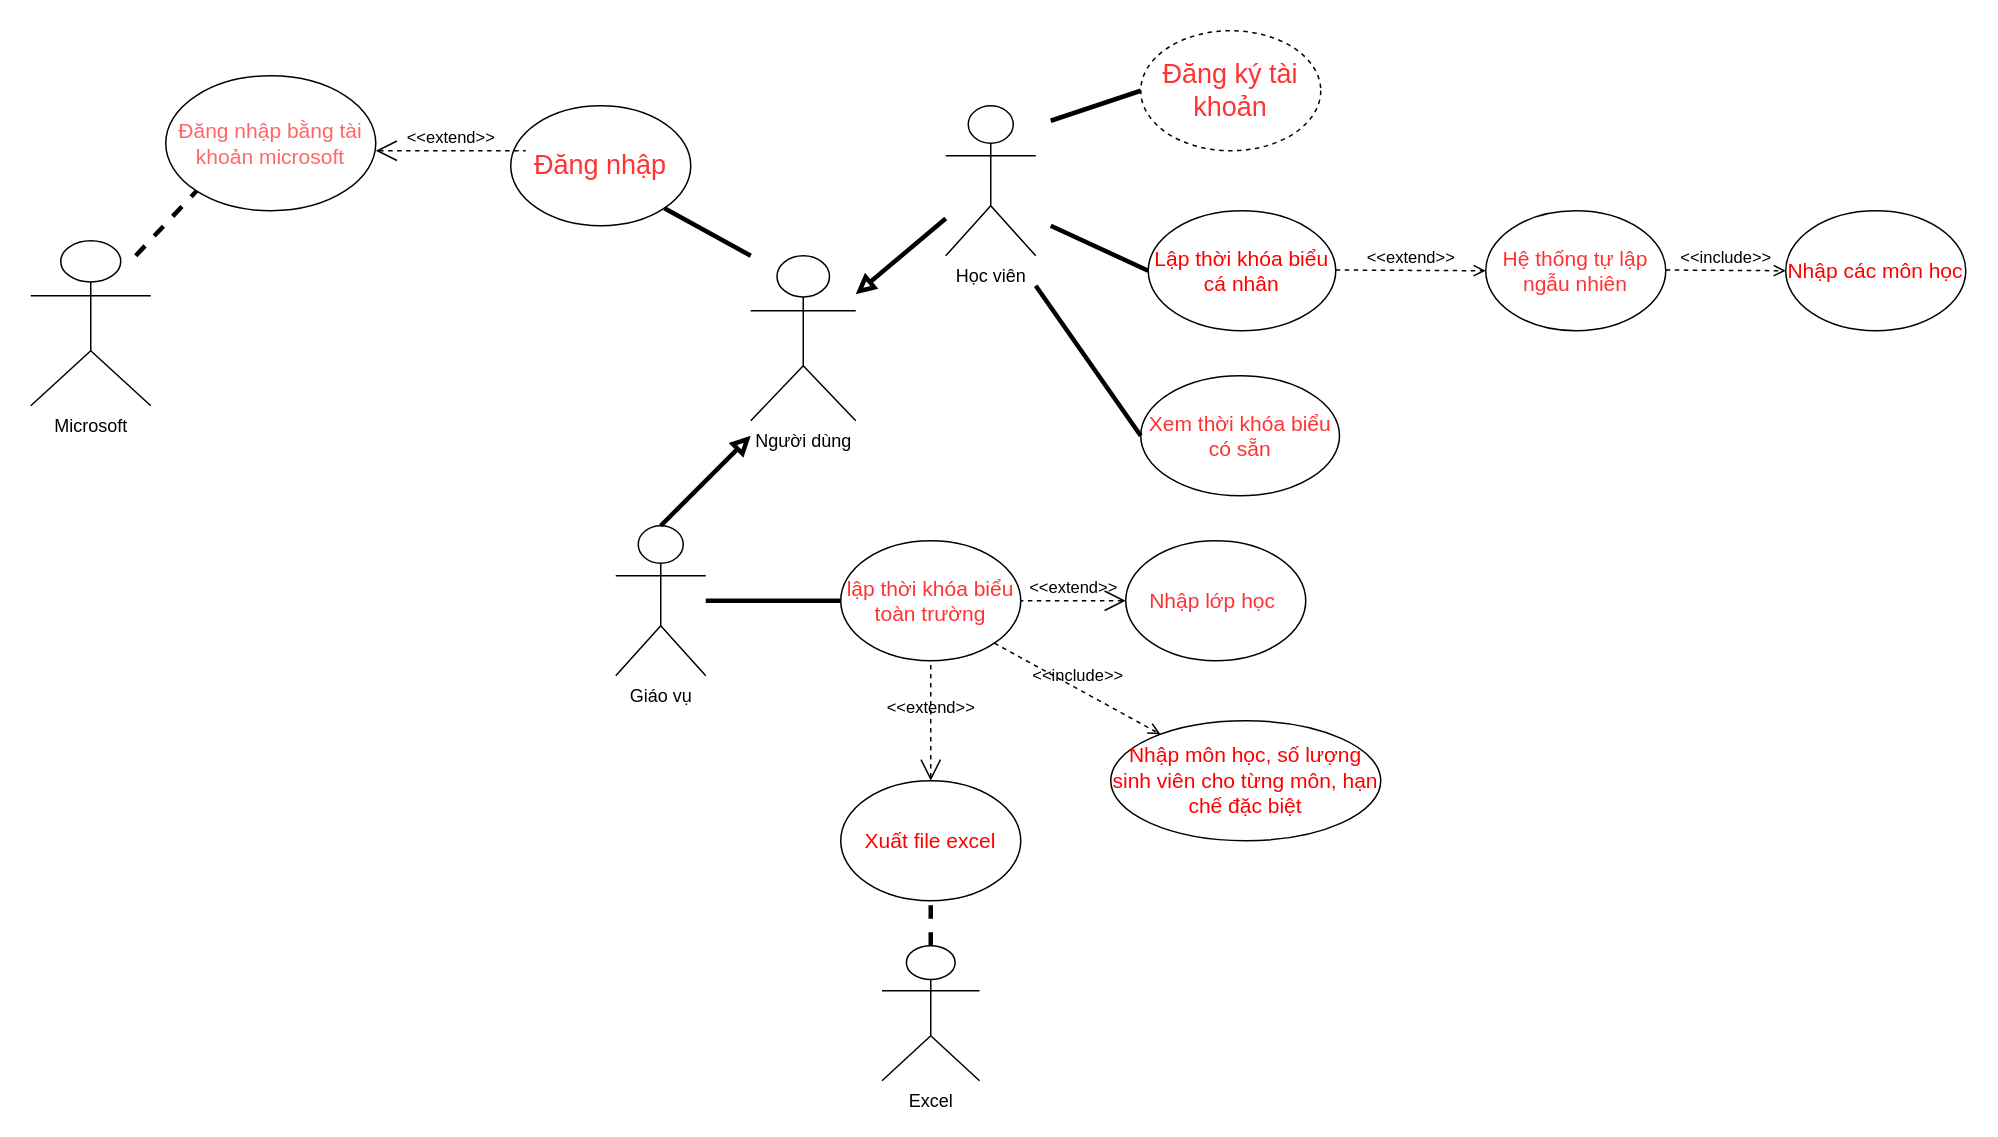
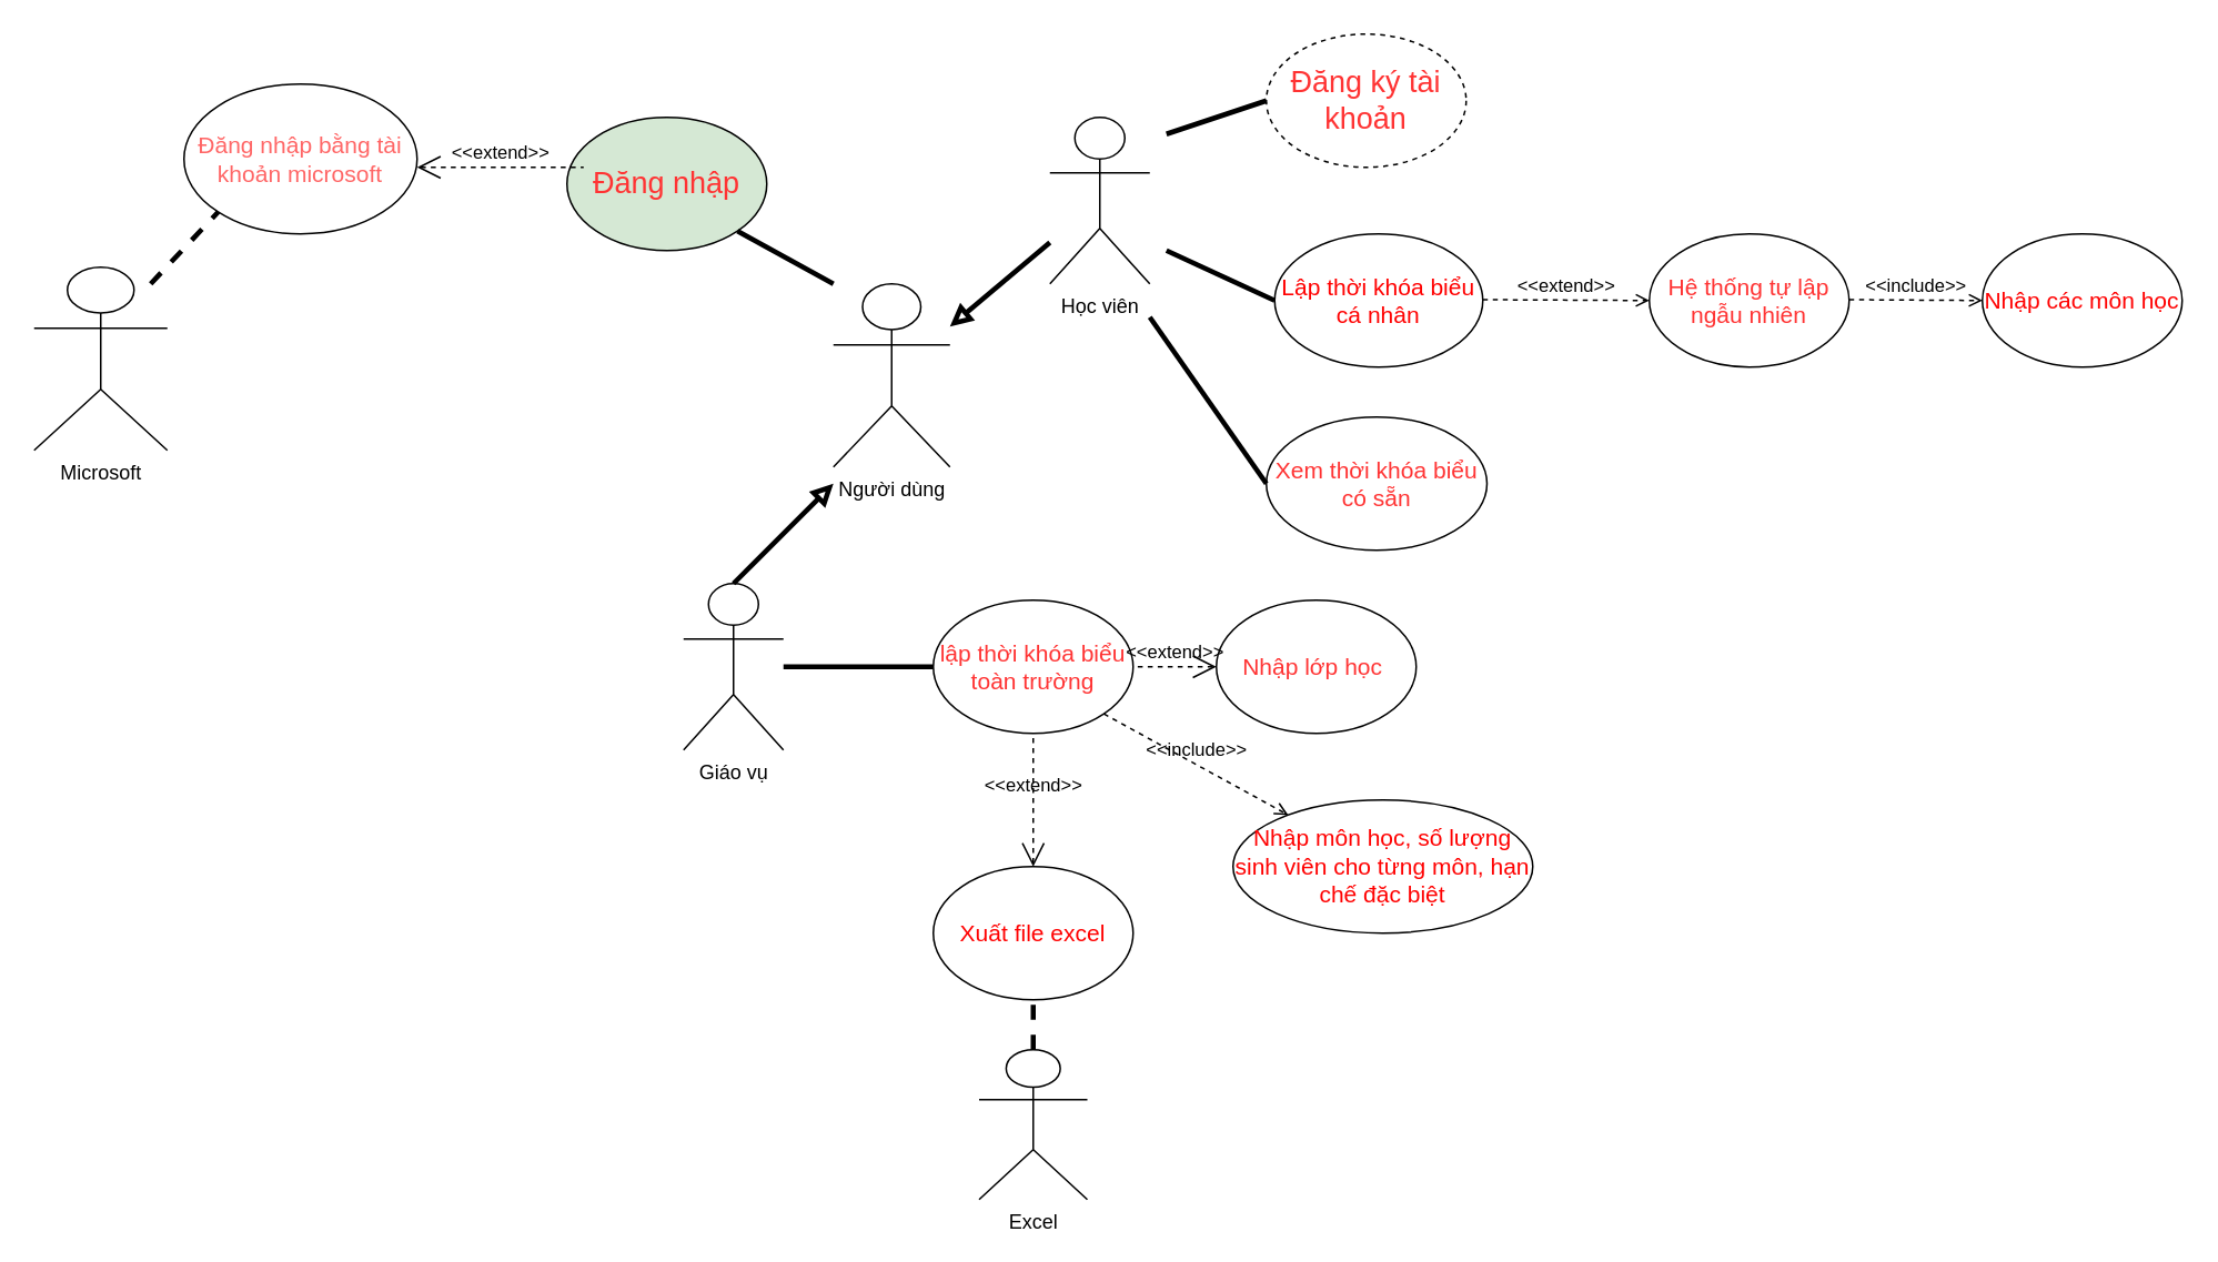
  <mxCell id="0" />
  <mxCell id="1" parent="0" />
  <mxCell id="2" value="Người dùng" style="shape=umlActor;verticalLabelPosition=bottom;verticalAlign=top;html=1;outlineConnect=0;" vertex="1" parent="1"><mxGeometry x="500" y="170" width="70" height="110" as="geometry" /></mxCell>
  <mxCell id="3" value="Giáo vụ" style="shape=umlActor;verticalLabelPosition=bottom;verticalAlign=top;html=1;outlineConnect=0;" vertex="1" parent="1"><mxGeometry x="410" y="350" width="60" height="100" as="geometry" /></mxCell>
  <mxCell id="4" value="Học viên" style="shape=umlActor;verticalLabelPosition=bottom;verticalAlign=top;html=1;outlineConnect=0;" vertex="1" parent="1"><mxGeometry x="630" y="70" width="60" height="100" as="geometry" /></mxCell>
- <mxCell id="5" value="&lt;font style=&quot;color: rgb(255, 51, 51); font-size: 18px;&quot;&gt;Đăng nhập&lt;/font&gt;" style="ellipse;whiteSpace=wrap;html=1;" vertex="1" parent="1"><mxGeometry x="340" y="70" width="120" height="80" as="geometry" /></mxCell>
+ <mxCell id="5" value="&lt;font style=&quot;color: rgb(255, 51, 51); font-size: 18px;&quot;&gt;Đăng nhập&lt;/font&gt;" style="ellipse;whiteSpace=wrap;html=1;fillColor=#d5e8d4;" vertex="1" parent="1"><mxGeometry x="340" y="70" width="120" height="80" as="geometry" /></mxCell>
  <mxCell id="6" value="" style="endArrow=none;html=1;rounded=0;exitX=1;exitY=1;exitDx=0;exitDy=0;strokeWidth=3;" edge="1" parent="1" source="5"><mxGeometry width="50" height="50" relative="1" as="geometry"><mxPoint x="800" y="340" as="sourcePoint" /><mxPoint x="500" y="170" as="targetPoint" /></mxGeometry></mxCell>
  <mxCell id="7" value="" style="endArrow=block;html=1;rounded=0;exitX=0.5;exitY=0;exitDx=0;exitDy=0;exitPerimeter=0;endFill=0;strokeWidth=3;" edge="1" parent="1" source="3"><mxGeometry width="50" height="50" relative="1" as="geometry"><mxPoint x="800" y="340" as="sourcePoint" /><mxPoint x="500" y="290" as="targetPoint" /></mxGeometry></mxCell>
  <mxCell id="8" value="" style="endArrow=block;html=1;rounded=0;endFill=0;strokeWidth=3;" edge="1" parent="1" source="4" target="2"><mxGeometry width="50" height="50" relative="1" as="geometry"><mxPoint x="450" y="360" as="sourcePoint" /><mxPoint x="570" y="300" as="targetPoint" /></mxGeometry></mxCell>
  <mxCell id="9" value="&lt;font style=&quot;color: rgb(255, 51, 51); font-size: 18px;&quot;&gt;Đăng ký tài khoản&lt;/font&gt;" style="ellipse;whiteSpace=wrap;html=1;dashed=1;" vertex="1" parent="1"><mxGeometry x="760" y="20" width="120" height="80" as="geometry" /></mxCell>
  <mxCell id="10" value="" style="endArrow=none;html=1;rounded=0;exitX=0;exitY=0.5;exitDx=0;exitDy=0;strokeWidth=3;" edge="1" parent="1" source="9"><mxGeometry width="50" height="50" relative="1" as="geometry"><mxPoint x="452" y="148" as="sourcePoint" /><mxPoint x="700" y="80" as="targetPoint" /></mxGeometry></mxCell>
  <mxCell id="11" value="&amp;lt;&amp;lt;extend&amp;gt;&amp;gt;" style="edgeStyle=none;html=1;startArrow=open;endArrow=none;startSize=12;verticalAlign=bottom;dashed=1;labelBackgroundColor=none;rounded=0;" edge="1" parent="1"><mxGeometry width="160" relative="1" as="geometry"><mxPoint x="250" y="100" as="sourcePoint" /><mxPoint x="350" y="100" as="targetPoint" /></mxGeometry></mxCell>
  <mxCell id="12" value="&lt;font style=&quot;font-size: 14px; color: rgb(255, 102, 102);&quot;&gt;Đăng nhập bằng tài khoản microsoft&lt;/font&gt;" style="ellipse;whiteSpace=wrap;html=1;" vertex="1" parent="1"><mxGeometry x="110" y="50" width="140" height="90" as="geometry" /></mxCell>
  <mxCell id="13" value="&lt;font style=&quot;font-size: 14px; color: rgb(255, 0, 0);&quot;&gt;Lập thời khóa biểu cá nhân&lt;/font&gt;" style="ellipse;whiteSpace=wrap;html=1;" vertex="1" parent="1"><mxGeometry x="765" y="140" width="125" height="80" as="geometry" /></mxCell>
  <mxCell id="14" value="" style="endArrow=none;html=1;rounded=0;strokeWidth=3;exitX=0;exitY=0.5;exitDx=0;exitDy=0;" edge="1" parent="1" source="13"><mxGeometry width="50" height="50" relative="1" as="geometry"><mxPoint x="760" y="170" as="sourcePoint" /><mxPoint x="700" y="150" as="targetPoint" /></mxGeometry></mxCell>
  <mxCell id="15" value="&lt;font style=&quot;font-size: 14px; color: rgb(255, 51, 51);&quot;&gt;Xem thời khóa biểu có sẵn&lt;/font&gt;" style="ellipse;whiteSpace=wrap;html=1;" vertex="1" parent="1"><mxGeometry x="760" y="250" width="132.5" height="80" as="geometry" /></mxCell>
  <mxCell id="16" value="" style="endArrow=none;html=1;rounded=0;strokeWidth=3;exitX=0;exitY=0.5;exitDx=0;exitDy=0;" edge="1" parent="1" source="15"><mxGeometry width="50" height="50" relative="1" as="geometry"><mxPoint x="775" y="190" as="sourcePoint" /><mxPoint x="690" y="190" as="targetPoint" /></mxGeometry></mxCell>
  <mxCell id="17" value="&amp;lt;&amp;lt;extend&amp;gt;&amp;gt;" style="html=1;verticalAlign=bottom;labelBackgroundColor=none;endArrow=open;endFill=0;dashed=1;rounded=0;" edge="1" parent="1"><mxGeometry width="160" relative="1" as="geometry"><mxPoint x="890" y="179.5" as="sourcePoint" /><mxPoint x="990" y="180" as="targetPoint" /></mxGeometry></mxCell>
  <mxCell id="18" value="Microsoft" style="shape=umlActor;verticalLabelPosition=bottom;verticalAlign=top;html=1;outlineConnect=0;" vertex="1" parent="1"><mxGeometry x="20" y="160" width="80" height="110" as="geometry" /></mxCell>
  <mxCell id="19" value="" style="endArrow=none;html=1;rounded=0;entryX=0;entryY=1;entryDx=0;entryDy=0;strokeWidth=3;dashed=1;" edge="1" parent="1" target="12"><mxGeometry width="50" height="50" relative="1" as="geometry"><mxPoint x="90" y="170" as="sourcePoint" /><mxPoint x="380" y="240" as="targetPoint" /></mxGeometry></mxCell>
  <mxCell id="20" value="&lt;font style=&quot;font-size: 14px; color: rgb(255, 51, 51);&quot;&gt;Hệ thống tự lập ngẫu nhiên&lt;/font&gt;" style="ellipse;whiteSpace=wrap;html=1;" vertex="1" parent="1"><mxGeometry x="990" y="140" width="120" height="80" as="geometry" /></mxCell>
  <mxCell id="21" value="&amp;lt;&amp;lt;include&amp;gt;&amp;gt;" style="html=1;verticalAlign=bottom;labelBackgroundColor=none;endArrow=open;endFill=0;dashed=1;rounded=0;" edge="1" parent="1"><mxGeometry width="160" relative="1" as="geometry"><mxPoint x="1110" y="179.5" as="sourcePoint" /><mxPoint x="1190" y="180" as="targetPoint" /></mxGeometry></mxCell>
  <mxCell id="22" value="&lt;font style=&quot;color: rgb(255, 0, 0); font-size: 14px;&quot;&gt;Nhập các môn học&lt;/font&gt;" style="ellipse;whiteSpace=wrap;html=1;" vertex="1" parent="1"><mxGeometry x="1190" y="140" width="120" height="80" as="geometry" /></mxCell>
  <mxCell id="23" value="" style="endArrow=none;html=1;rounded=0;strokeWidth=3;" edge="1" parent="1" source="3" target="24"><mxGeometry width="50" height="50" relative="1" as="geometry"><mxPoint x="600" y="370" as="sourcePoint" /><mxPoint x="480" y="400" as="targetPoint" /></mxGeometry></mxCell>
  <mxCell id="24" value="&lt;font style=&quot;color: rgb(255, 51, 51); font-size: 14px;&quot;&gt;lập thời khóa biểu toàn trường&lt;/font&gt;" style="ellipse;whiteSpace=wrap;html=1;" vertex="1" parent="1"><mxGeometry x="560" y="360" width="120" height="80" as="geometry" /></mxCell>
- <mxCell id="25" value="&lt;font style=&quot;color: rgb(255, 51, 51); font-size: 14px;&quot;&gt;Nhập lớp học&amp;nbsp;&lt;/font&gt;" style="ellipse;whiteSpace=wrap;html=1;" vertex="1" parent="1"><mxGeometry x="750" y="360" width="120" height="80" as="geometry" /></mxCell>
+ <mxCell id="25" value="&lt;font style=&quot;color: rgb(255, 51, 51); font-size: 14px;&quot;&gt;Nhập lớp học&amp;nbsp;&lt;/font&gt;" style="ellipse;whiteSpace=wrap;html=1;" vertex="1" parent="1"><mxGeometry x="730" y="360" width="120" height="80" as="geometry" /></mxCell>
  <mxCell id="26" value="&amp;lt;&amp;lt;extend&amp;gt;&amp;gt;" style="edgeStyle=none;html=1;startArrow=open;endArrow=none;startSize=12;verticalAlign=bottom;dashed=1;labelBackgroundColor=none;rounded=0;entryX=1;entryY=0.5;entryDx=0;entryDy=0;exitX=0;exitY=0.5;exitDx=0;exitDy=0;" edge="1" parent="1" source="25" target="24"><mxGeometry width="160" relative="1" as="geometry"><mxPoint x="260" y="110" as="sourcePoint" /><mxPoint x="360" y="110" as="targetPoint" /></mxGeometry></mxCell>
  <mxCell id="27" value="&amp;lt;&amp;lt;include&amp;gt;&amp;gt;" style="html=1;verticalAlign=bottom;labelBackgroundColor=none;endArrow=open;endFill=0;dashed=1;rounded=0;exitX=1;exitY=1;exitDx=0;exitDy=0;" edge="1" parent="1" source="24" target="28"><mxGeometry width="160" relative="1" as="geometry"><mxPoint x="530" y="360" as="sourcePoint" /><mxPoint x="750" y="470" as="targetPoint" /></mxGeometry></mxCell>
  <mxCell id="28" value="&lt;font style=&quot;color: rgb(255, 0, 0); font-size: 14px;&quot;&gt;Nhập môn học, số lượng sinh viên cho từng môn, hạn chế đặc biệt&lt;/font&gt;" style="ellipse;whiteSpace=wrap;html=1;" vertex="1" parent="1"><mxGeometry x="740" y="480" width="180" height="80" as="geometry" /></mxCell>
  <mxCell id="29" value="&amp;lt;&amp;lt;extend&amp;gt;&amp;gt;" style="edgeStyle=none;html=1;startArrow=open;endArrow=none;startSize=12;verticalAlign=bottom;dashed=1;labelBackgroundColor=none;rounded=0;entryX=0.5;entryY=1;entryDx=0;entryDy=0;" edge="1" parent="1" target="24"><mxGeometry width="160" relative="1" as="geometry"><mxPoint x="620" y="520" as="sourcePoint" /><mxPoint x="690" y="410" as="targetPoint" /></mxGeometry></mxCell>
  <mxCell id="30" value="&lt;font style=&quot;color: rgb(255, 0, 0); font-size: 14px;&quot;&gt;Xuất file excel&lt;/font&gt;" style="ellipse;whiteSpace=wrap;html=1;" vertex="1" parent="1"><mxGeometry x="560" y="520" width="120" height="80" as="geometry" /></mxCell>
  <mxCell id="31" value="Excel&lt;div&gt;&lt;br&gt;&lt;/div&gt;" style="shape=umlActor;verticalLabelPosition=bottom;verticalAlign=top;html=1;" vertex="1" parent="1"><mxGeometry x="587.5" y="630" width="65" height="90" as="geometry" /></mxCell>
  <mxCell id="32" value="" style="endArrow=none;html=1;rounded=0;exitX=0.5;exitY=0;exitDx=0;exitDy=0;exitPerimeter=0;entryX=0.5;entryY=1;entryDx=0;entryDy=0;dashed=1;strokeWidth=3;" edge="1" parent="1" source="31" target="30"><mxGeometry width="50" height="50" relative="1" as="geometry"><mxPoint x="600" y="600" as="sourcePoint" /><mxPoint x="650" y="550" as="targetPoint" /></mxGeometry></mxCell>
